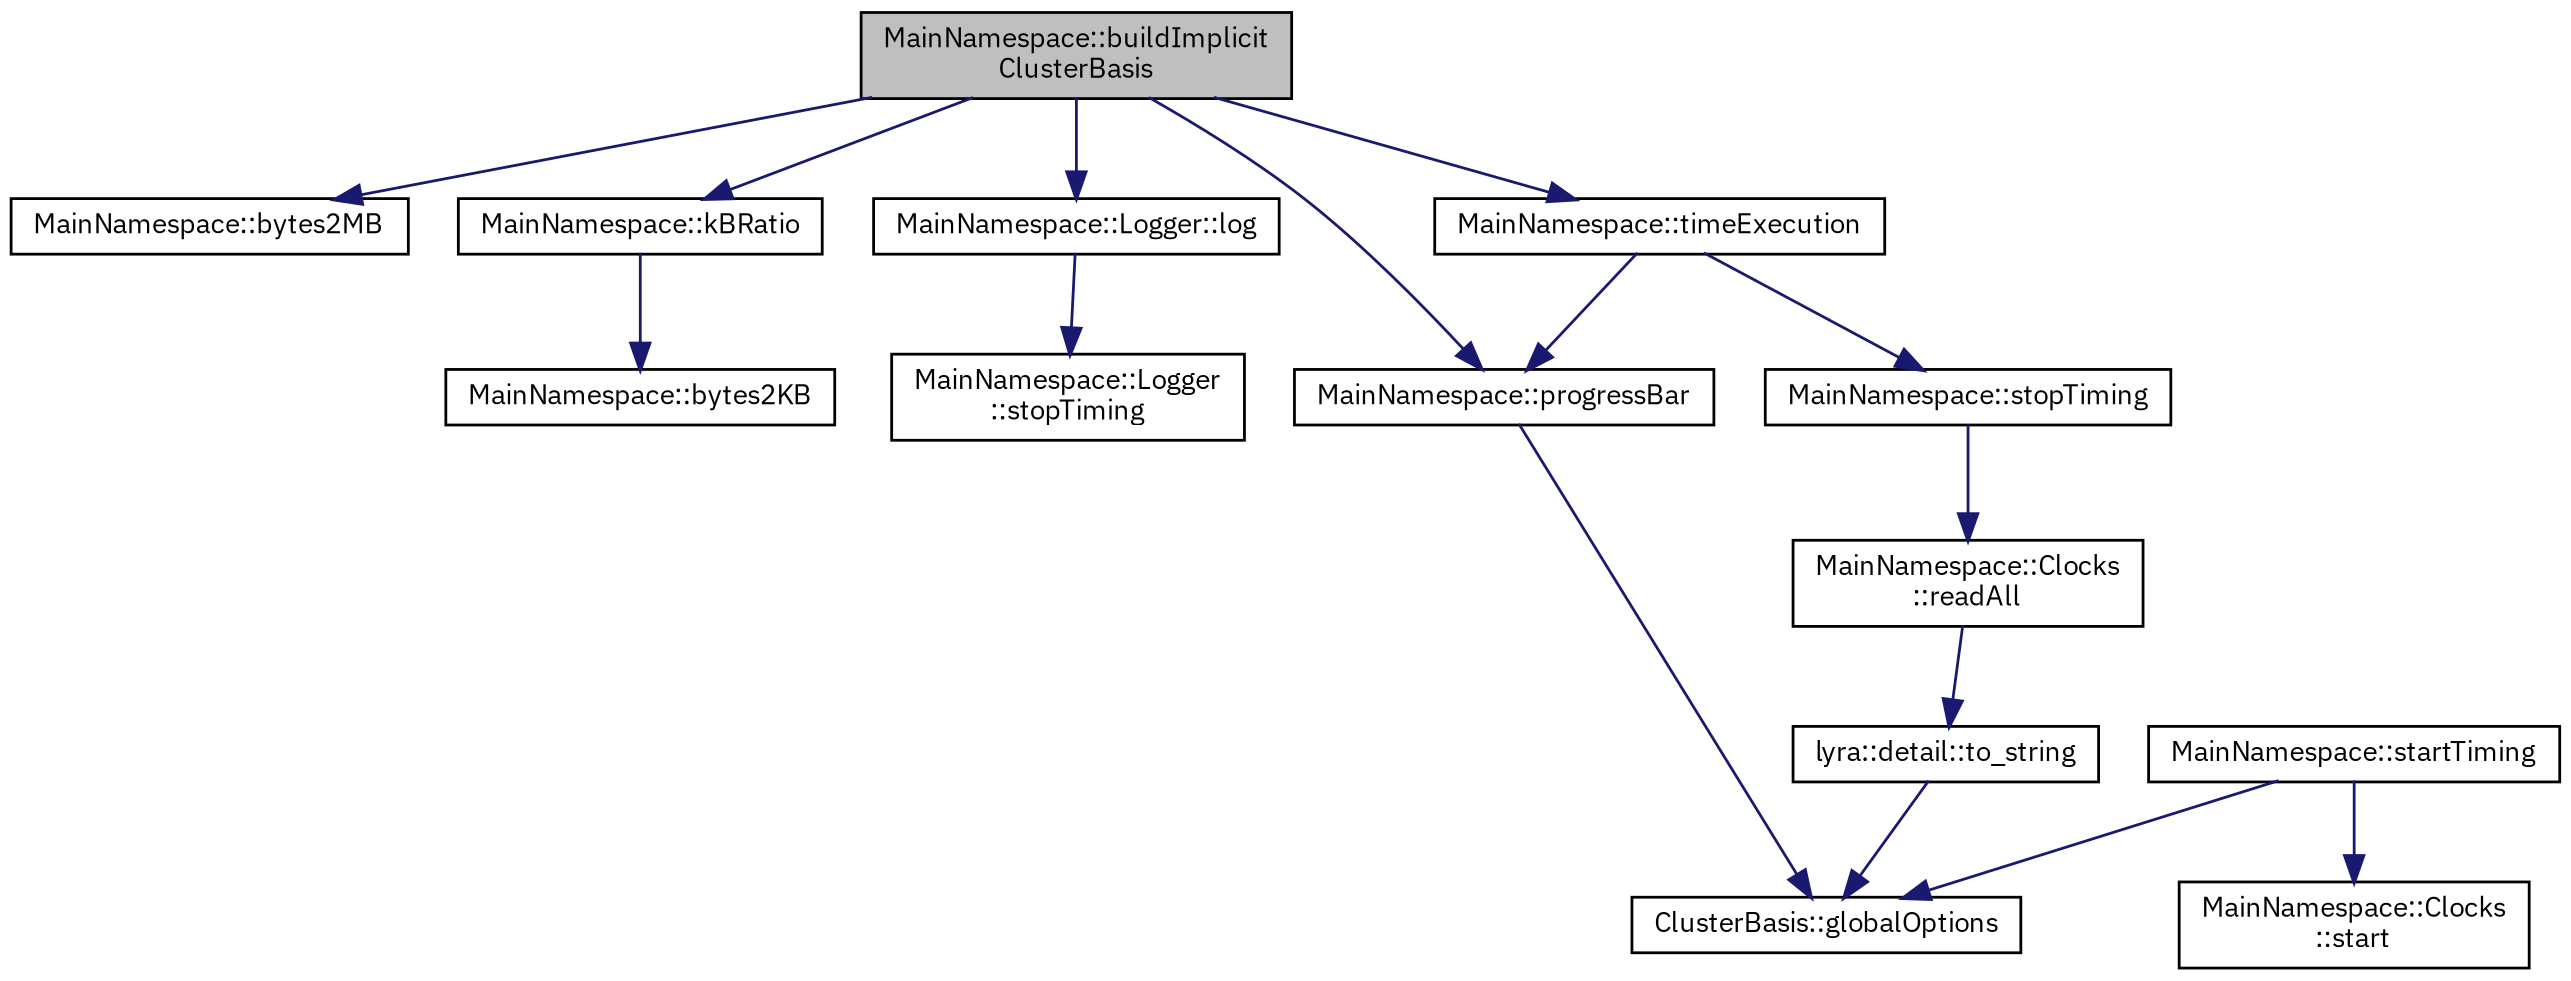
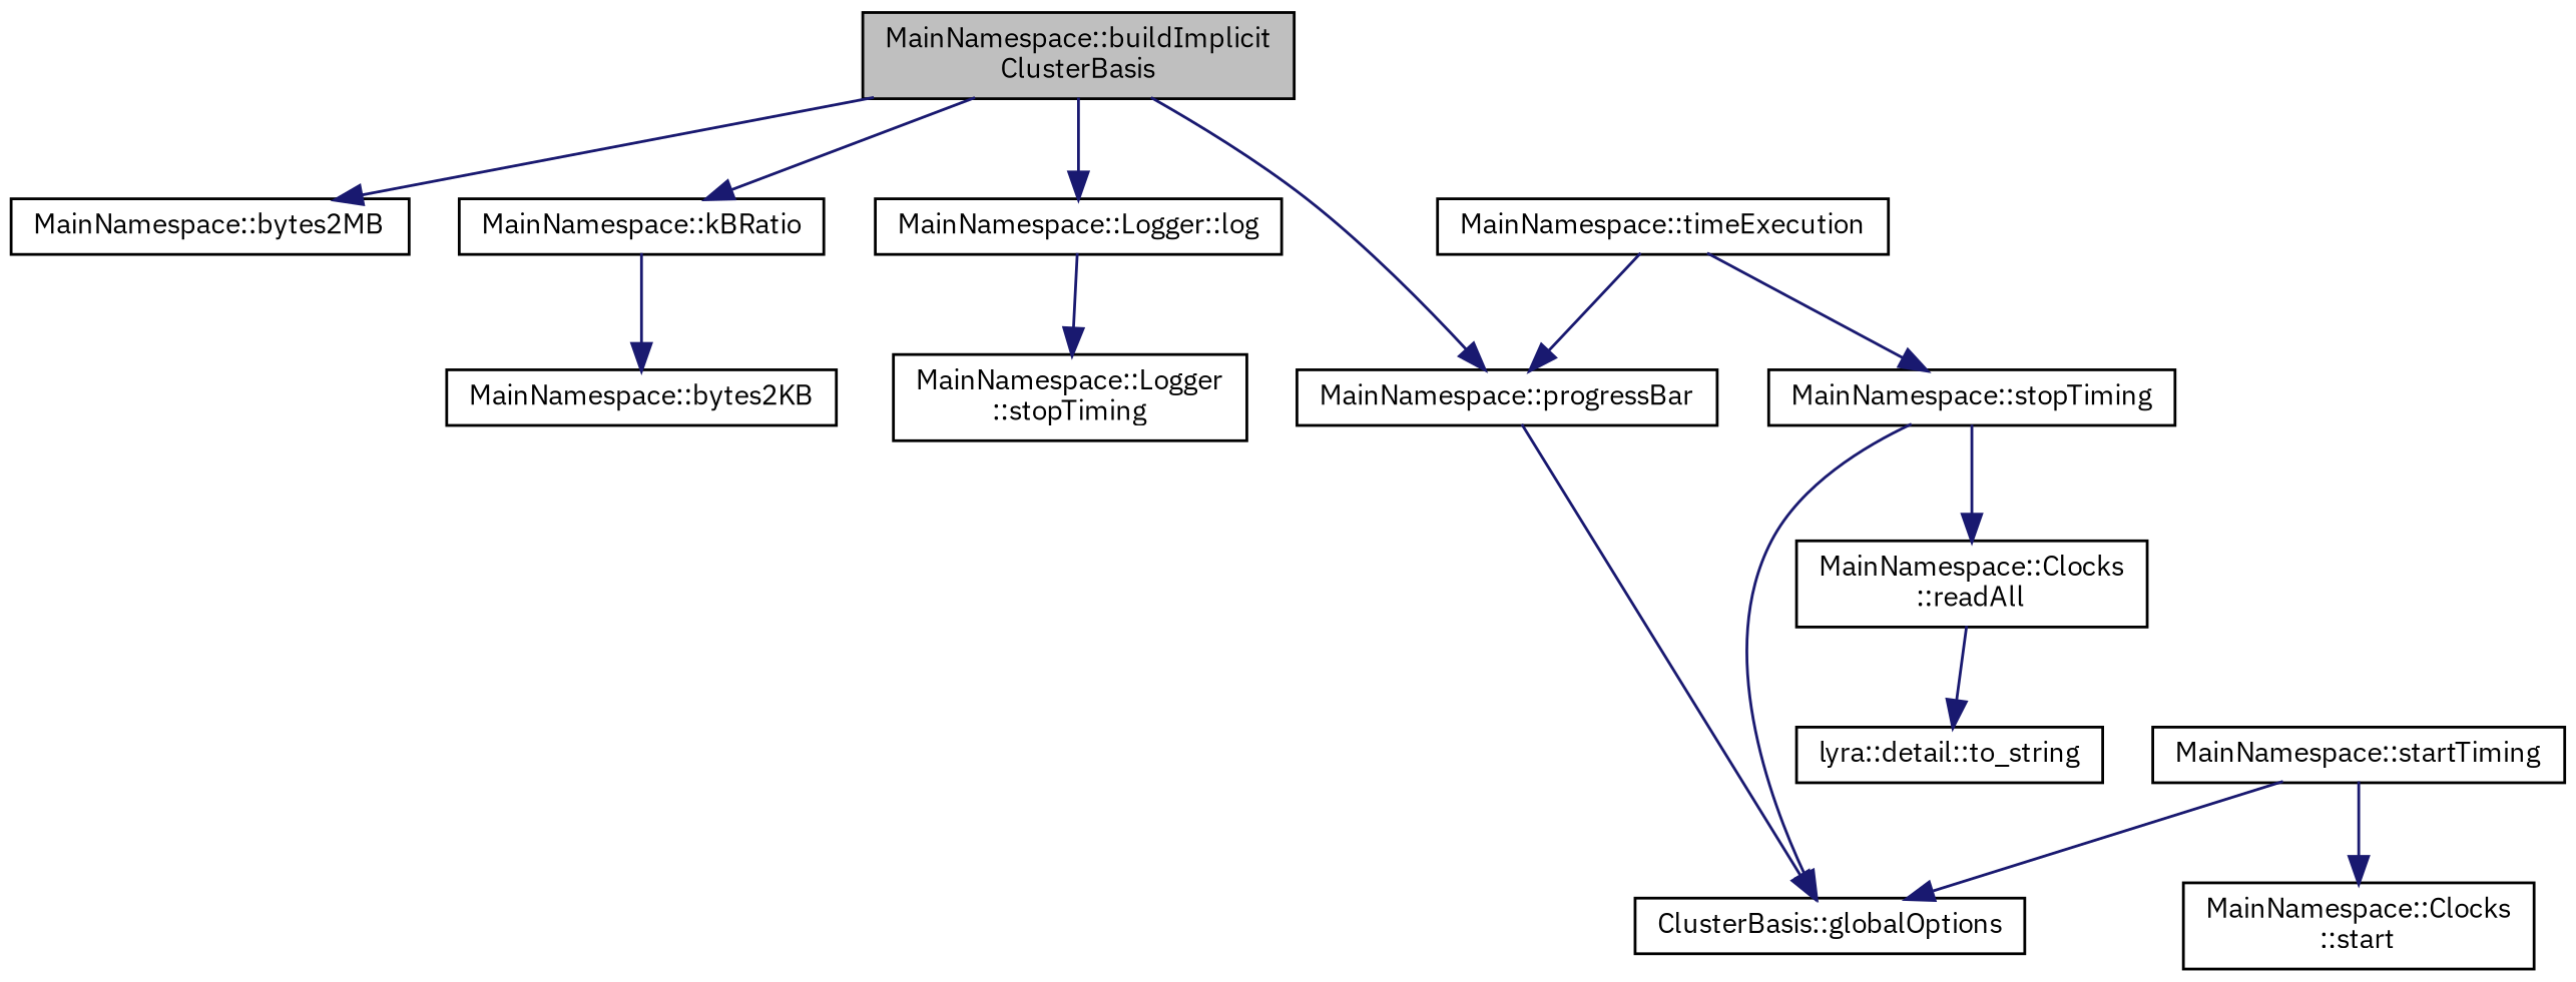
  digraph {
    fontname="IBM Plex Sans"
    rankdir=TB
    node [color=black fillcolor=white fontname="IBM Plex Sans" fontsize=10 shape=record style=filled]
    edge [color=midnightblue fontname="IBM Plex Sans" fontsize=10 labelfontname=Helvetica labelfontsize=10 style=solid]
    n1 [fillcolor=grey75 fontcolor=black height=0.2 label="MainNamespace::buildImplicit\lClusterBasis" width=0.4]
    n2 [height=0.2 label="MainNamespace::bytes2MB" width=0.4]
    n3 [height=0.2 label="MainNamespace::kBRatio" width=0.4]
    n4 [height=0.2 label="MainNamespace::Logger::log" width=0.4]
    n5 [height=0.2 label="MainNamespace::progressBar" width=0.4]
    n6 [height=0.2 label="MainNamespace::timeExecution" width=0.4]
    n7 [height=0.2 label="MainNamespace::bytes2KB" width=0.4]
    n8 [height=0.2 label="MainNamespace::Logger\l::stopTiming" width=0.4]
    n9 [height=0.2 label="ClusterBasis::globalOptions" width=0.4]
    n10 [height=0.2 label="MainNamespace::stopTiming" width=0.4]
    n11 [height=0.2 label="MainNamespace::startTiming" width=0.4]
    n12 [height=0.2 label="MainNamespace::Clocks\l::start" width=0.4]
    n13 [height=0.2 label="MainNamespace::Clocks\l::readAll" width=0.4]
    n14 [height=0.2 label="lyra::detail::to_string" width=0.4]
    n1 -> n2
    n1 -> n3
    n1 -> n4
    n1 -> n5
-   n1 -> n6
    n3 -> n7
    n4 -> n8
    n5 -> n9
    n6 -> n5
    n6 -> n10
-   n14 -> n9
+   n10 -> n9
    n10 -> n13
    n11 -> n9
    n11 -> n12
    n13 -> n14
  }
